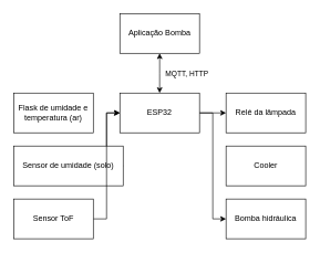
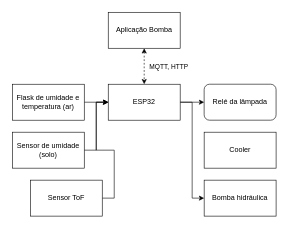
  <mxCell id="0" />
  <mxCell id="1" parent="0" />
  <mxCell id="2" value="" style="edgeStyle=orthogonalEdgeStyle;rounded=0;orthogonalLoop=1;jettySize=auto;html=1;" edge="1" parent="1" source="4" target="9"><mxGeometry relative="1" as="geometry" /></mxCell>
  <mxCell id="3" style="edgeStyle=orthogonalEdgeStyle;rounded=0;orthogonalLoop=1;jettySize=auto;html=1;exitX=1;exitY=0.5;exitDx=0;exitDy=0;entryX=0;entryY=0.5;entryDx=0;entryDy=0;" edge="1" parent="1" source="4" target="8"><mxGeometry relative="1" as="geometry" /></mxCell>
  <mxCell id="4" value="ESP32" style="rounded=0;whiteSpace=wrap;html=1;" vertex="1" parent="1"><mxGeometry x="180" y="140" width="120" height="60" as="geometry" /></mxCell>
- <mxCell id="5" value="" style="edgeStyle=orthogonalEdgeStyle;rounded=0;orthogonalLoop=1;jettySize=auto;html=1;startArrow=classic;startFill=1;" edge="1" parent="1" source="7" target="4"><mxGeometry relative="1" as="geometry"><Array as="points"><mxPoint x="240" y="110" /><mxPoint x="240" y="110" /></Array></mxGeometry></mxCell>
+ <mxCell id="5" value="" style="edgeStyle=orthogonalEdgeStyle;rounded=0;orthogonalLoop=1;jettySize=auto;html=1;startArrow=classic;startFill=1;dashed=1;" edge="1" parent="1" source="7" target="4"><mxGeometry relative="1" as="geometry"><Array as="points"><mxPoint x="240" y="110" /><mxPoint x="240" y="110" /></Array></mxGeometry></mxCell>
  <mxCell id="6" value="MQTT, HTTP" style="edgeLabel;html=1;align=center;verticalAlign=middle;resizable=0;points=[];" vertex="1" connectable="0" parent="5"><mxGeometry x="0.18" y="-1" relative="1" as="geometry"><mxPoint x="41" y="-5" as="offset" /></mxGeometry></mxCell>
  <mxCell id="7" value="Aplicação Bomba" style="rounded=0;whiteSpace=wrap;html=1;" vertex="1" parent="1"><mxGeometry x="180" y="20" width="120" height="60" as="geometry" /></mxCell>
  <mxCell id="8" value="Bomba hidráulica" style="rounded=0;whiteSpace=wrap;html=1;" vertex="1" parent="1"><mxGeometry x="340" y="300" width="120" height="60" as="geometry" /></mxCell>
- <mxCell id="9" value="Relé da lâmpada" style="rounded=0;whiteSpace=wrap;html=1;" vertex="1" parent="1"><mxGeometry x="340" y="140" width="120" height="60" as="geometry" /></mxCell>
+ <mxCell id="9" value="Relé da lâmpada" style="whiteSpace=wrap;html=1;rounded=1;" vertex="1" parent="1"><mxGeometry x="340" y="140" width="120" height="60" as="geometry" /></mxCell>
  <mxCell id="10" value="Cooler" style="rounded=0;whiteSpace=wrap;html=1;" vertex="1" parent="1"><mxGeometry x="340" y="220" width="120" height="60" as="geometry" /></mxCell>
  <mxCell id="11" style="edgeStyle=orthogonalEdgeStyle;rounded=0;orthogonalLoop=1;jettySize=auto;html=1;exitX=1;exitY=0.5;exitDx=0;exitDy=0;" edge="1" parent="1" source="12"><mxGeometry relative="1" as="geometry"><mxPoint x="180" y="170" as="targetPoint" /><Array as="points"><mxPoint x="160" y="250" /><mxPoint x="160" y="170" /></Array></mxGeometry></mxCell>
- <mxCell id="12" value="Sensor de umidade (solo)" style="rounded=0;whiteSpace=wrap;html=1;" vertex="1" parent="1"><mxGeometry x="20" y="220" width="165" height="60" as="geometry" /></mxCell>
+ <mxCell id="12" value="Sensor de umidade (solo)" style="rounded=0;whiteSpace=wrap;html=1;" vertex="1" parent="1"><mxGeometry x="20" y="220" width="120" height="60" as="geometry" /></mxCell>
+ <mxCell id="13" style="edgeStyle=orthogonalEdgeStyle;rounded=0;orthogonalLoop=1;jettySize=auto;html=1;entryX=0;entryY=0.5;entryDx=0;entryDy=0;" edge="1" parent="1" source="14" target="4"><mxGeometry relative="1" as="geometry" /></mxCell>
  <mxCell id="14" value="Flask de umidade e temperatura (ar)" style="rounded=0;whiteSpace=wrap;html=1;" vertex="1" parent="1"><mxGeometry x="20" y="140" width="120" height="60" as="geometry" /></mxCell>
  <mxCell id="15" style="edgeStyle=orthogonalEdgeStyle;rounded=0;orthogonalLoop=1;jettySize=auto;html=1;entryX=0;entryY=0.5;entryDx=0;entryDy=0;" edge="1" parent="1" source="16" target="4"><mxGeometry relative="1" as="geometry" /></mxCell>
- <mxCell id="16" value="Sensor ToF" style="rounded=0;whiteSpace=wrap;html=1;" vertex="1" parent="1"><mxGeometry x="20" y="300" width="120" height="60" as="geometry" /></mxCell>
+ <mxCell id="16" value="Sensor ToF" style="rounded=0;whiteSpace=wrap;html=1;" vertex="1" parent="1"><mxGeometry x="50" y="300" width="120" height="60" as="geometry" /></mxCell>
